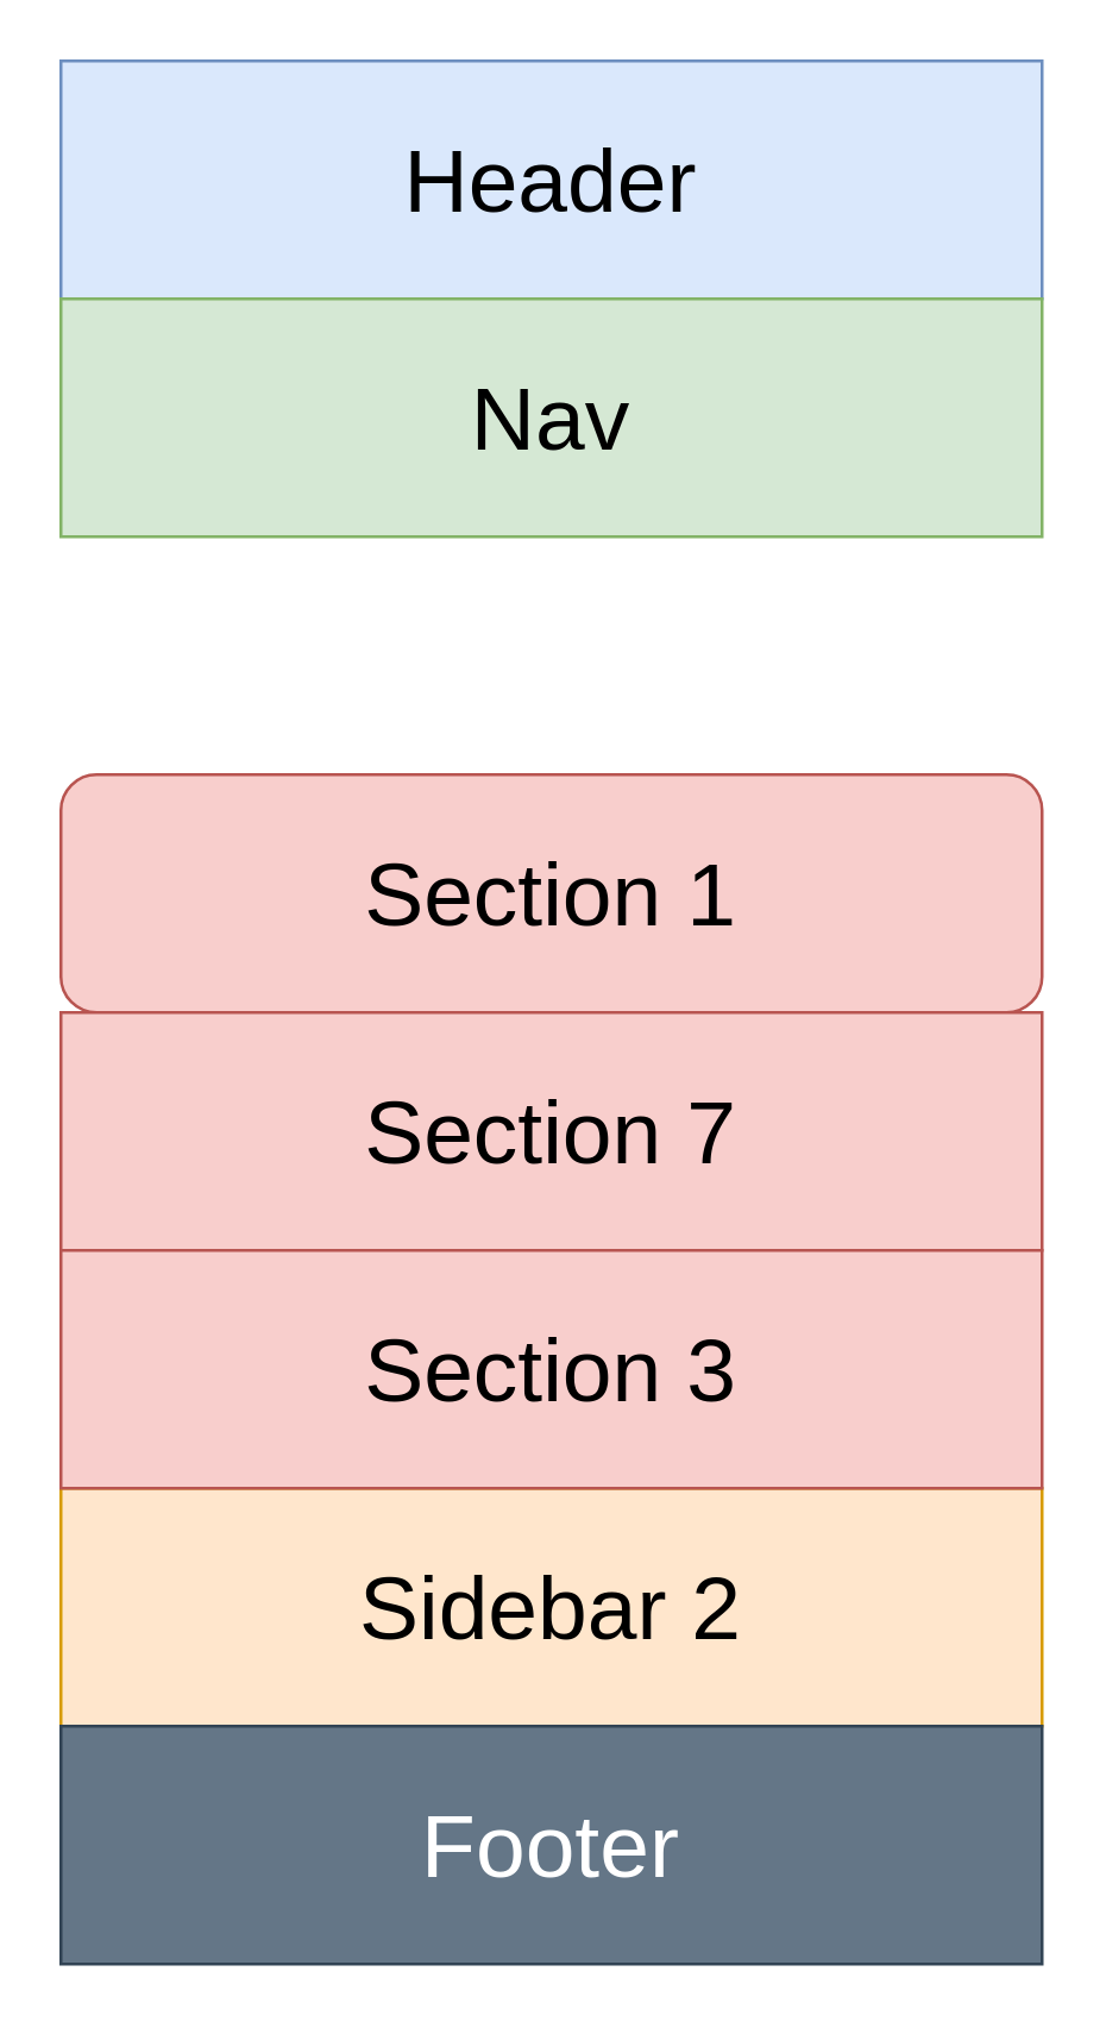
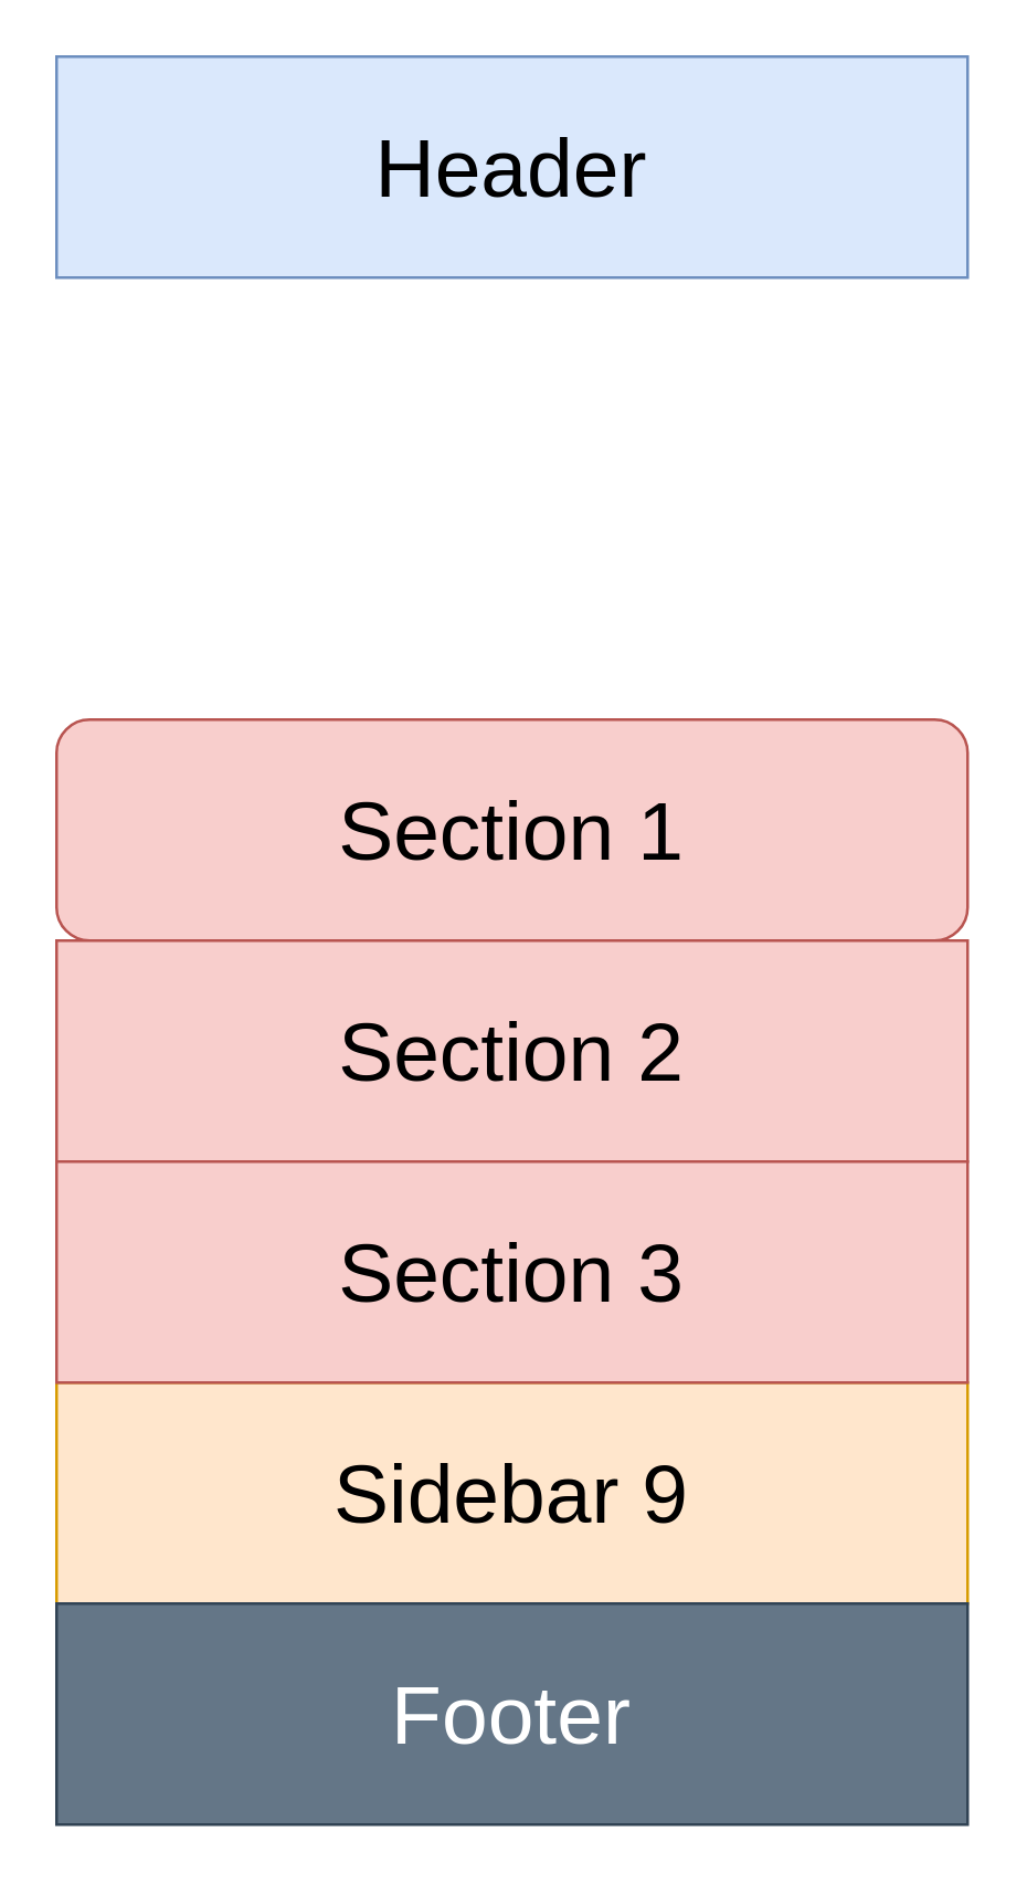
  <mxCell id="0" />
  <mxCell id="1" parent="0" />
  <mxCell id="2" value="Header" style="rounded=0;whiteSpace=wrap;html=1;fillColor=#dae8fc;strokeColor=#6c8ebf;fontSize=30;" vertex="1" parent="1"><mxGeometry x="20" y="20" width="330" height="80" as="geometry" /></mxCell>
- <mxCell id="3" value="Nav" style="rounded=0;whiteSpace=wrap;html=1;fillColor=#d5e8d4;strokeColor=#82b366;fontSize=30;" vertex="1" parent="1"><mxGeometry x="20" y="100" width="330" height="80" as="geometry" /></mxCell>
- <mxCell id="4" value="Sidebar 2" style="rounded=0;whiteSpace=wrap;html=1;fillColor=#ffe6cc;strokeColor=#d79b00;fontSize=30;" vertex="1" parent="1"><mxGeometry x="20" y="500" width="330" height="80" as="geometry" /></mxCell>
+ <mxCell id="4" value="Sidebar 9" style="rounded=0;whiteSpace=wrap;html=1;fillColor=#ffe6cc;strokeColor=#d79b00;fontSize=30;" vertex="1" parent="1"><mxGeometry x="20" y="500" width="330" height="80" as="geometry" /></mxCell>
  <mxCell id="5" value="Section 1" style="whiteSpace=wrap;html=1;fillColor=#f8cecc;strokeColor=#b85450;fontSize=30;rounded=1;" vertex="1" parent="1"><mxGeometry x="20" y="260" width="330" height="80" as="geometry" /></mxCell>
- <mxCell id="6" value="Section 7" style="rounded=0;whiteSpace=wrap;html=1;fillColor=#f8cecc;strokeColor=#b85450;fontSize=30;" vertex="1" parent="1"><mxGeometry x="20" y="340" width="330" height="80" as="geometry" /></mxCell>
+ <mxCell id="6" value="Section 2" style="rounded=0;whiteSpace=wrap;html=1;fillColor=#f8cecc;strokeColor=#b85450;fontSize=30;" vertex="1" parent="1"><mxGeometry x="20" y="340" width="330" height="80" as="geometry" /></mxCell>
  <mxCell id="7" value="Section 3" style="rounded=0;whiteSpace=wrap;html=1;fillColor=#f8cecc;strokeColor=#b85450;fontSize=30;" vertex="1" parent="1"><mxGeometry x="20" y="420" width="330" height="80" as="geometry" /></mxCell>
  <mxCell id="8" value="Footer" style="rounded=0;whiteSpace=wrap;html=1;fillColor=#647687;strokeColor=#314354;fontSize=30;fontColor=#ffffff;" vertex="1" parent="1"><mxGeometry x="20" y="580" width="330" height="80" as="geometry" /></mxCell>
